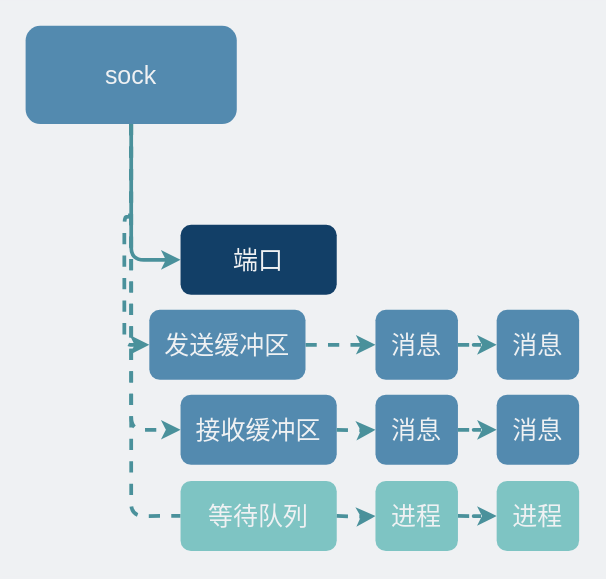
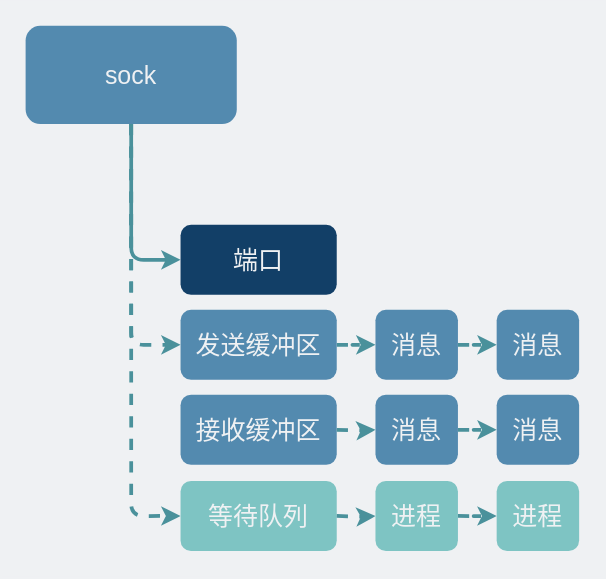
  <mxCell id="0" />
  <mxCell id="1" parent="0" />
  <mxCell id="2" style="edgeStyle=orthogonalEdgeStyle;rounded=1;orthogonalLoop=1;jettySize=auto;html=1;exitX=0.5;exitY=1;exitDx=0;exitDy=0;entryX=0;entryY=0.5;entryDx=0;entryDy=0;strokeColor=#4A919B;strokeWidth=3;dashed=0;" edge="1" parent="1" source="6" target="7"><mxGeometry relative="1" as="geometry" /></mxCell>
  <mxCell id="3" style="edgeStyle=orthogonalEdgeStyle;rounded=1;orthogonalLoop=1;jettySize=auto;html=1;exitX=0.5;exitY=1;exitDx=0;exitDy=0;entryX=0;entryY=0.5;entryDx=0;entryDy=0;strokeColor=#4A919B;strokeWidth=3;dashed=1;" edge="1" parent="1" source="6" target="9"><mxGeometry relative="1" as="geometry" /></mxCell>
- <mxCell id="4" style="edgeStyle=orthogonalEdgeStyle;rounded=1;orthogonalLoop=1;jettySize=auto;html=1;exitX=0.5;exitY=1;exitDx=0;exitDy=0;entryX=0;entryY=0.5;entryDx=0;entryDy=0;strokeColor=#4A919B;strokeWidth=3;dashed=1;" edge="1" parent="1" source="6" target="10"><mxGeometry relative="1" as="geometry" /></mxCell>
- <mxCell id="5" style="edgeStyle=orthogonalEdgeStyle;rounded=1;orthogonalLoop=1;jettySize=auto;html=1;exitX=0.5;exitY=1;exitDx=0;exitDy=0;entryX=0;entryY=0.5;entryDx=0;entryDy=0;strokeColor=#4A919B;strokeWidth=3;dashed=1;endArrow=none;" edge="1" parent="1" source="6" target="11"><mxGeometry relative="1" as="geometry" /></mxCell>
+ <mxCell id="5" style="edgeStyle=orthogonalEdgeStyle;rounded=1;orthogonalLoop=1;jettySize=auto;html=1;exitX=0.5;exitY=1;exitDx=0;exitDy=0;entryX=0;entryY=0.5;entryDx=0;entryDy=0;strokeColor=#4A919B;strokeWidth=3;dashed=1;" edge="1" parent="1" source="6" target="11"><mxGeometry relative="1" as="geometry" /></mxCell>
  <mxCell id="6" value="&lt;font style=&quot;font-size: 20px;&quot; color=&quot;#eff1f3&quot;&gt;sock&lt;/font&gt;" style="rounded=1;whiteSpace=wrap;html=1;fillColor=#538aaf;strokeColor=none;" parent="1" vertex="1"><mxGeometry x="20" y="20" width="169" height="78.5" as="geometry" /></mxCell>
  <mxCell id="7" value="&lt;span style=&quot;color: rgb(239, 241, 243); font-size: 20px;&quot;&gt;端口&lt;/span&gt;" style="rounded=1;whiteSpace=wrap;html=1;fillColor=#123f67;strokeColor=none;" vertex="1" parent="1"><mxGeometry x="144" y="179.25" width="125" height="56" as="geometry" /></mxCell>
  <mxCell id="8" style="edgeStyle=orthogonalEdgeStyle;rounded=1;orthogonalLoop=1;jettySize=auto;html=1;exitX=1;exitY=0.5;exitDx=0;exitDy=0;dashed=1;strokeColor=#4A919B;strokeWidth=3;" edge="1" parent="1" source="9" target="13"><mxGeometry relative="1" as="geometry" /></mxCell>
- <mxCell id="9" value="&lt;span style=&quot;color: rgb(239, 241, 243); font-size: 20px;&quot;&gt;发送缓冲区&lt;/span&gt;" style="rounded=1;whiteSpace=wrap;html=1;fillColor=#538AAF;strokeColor=none;" vertex="1" parent="1"><mxGeometry x="119" y="247.25" width="125" height="56" as="geometry" /></mxCell>
+ <mxCell id="9" value="&lt;span style=&quot;color: rgb(239, 241, 243); font-size: 20px;&quot;&gt;发送缓冲区&lt;/span&gt;" style="rounded=1;whiteSpace=wrap;html=1;fillColor=#538AAF;strokeColor=none;" vertex="1" parent="1"><mxGeometry x="144" y="247.25" width="125" height="56" as="geometry" /></mxCell>
  <mxCell id="10" value="&lt;span style=&quot;color: rgb(239, 241, 243); font-size: 20px;&quot;&gt;接收缓冲区&lt;/span&gt;" style="rounded=1;whiteSpace=wrap;html=1;fillColor=#538AAF;strokeColor=none;" vertex="1" parent="1"><mxGeometry x="144" y="315.25" width="125" height="56" as="geometry" /></mxCell>
  <mxCell id="11" value="&lt;font color=&quot;#eff1f3&quot;&gt;&lt;span style=&quot;font-size: 20px;&quot;&gt;等待队列&lt;/span&gt;&lt;/font&gt;" style="rounded=1;whiteSpace=wrap;html=1;fillColor=#7EC4C3;strokeColor=none;" vertex="1" parent="1"><mxGeometry x="144" y="384.25" width="125" height="56" as="geometry" /></mxCell>
  <mxCell id="12" style="edgeStyle=orthogonalEdgeStyle;rounded=1;orthogonalLoop=1;jettySize=auto;html=1;exitX=1;exitY=0.5;exitDx=0;exitDy=0;dashed=1;strokeColor=#4A919B;strokeWidth=3;" edge="1" parent="1" source="13" target="14"><mxGeometry relative="1" as="geometry" /></mxCell>
  <mxCell id="13" value="&lt;font color=&quot;#eff1f3&quot;&gt;&lt;span style=&quot;font-size: 20px;&quot;&gt;消息&lt;/span&gt;&lt;/font&gt;" style="rounded=1;whiteSpace=wrap;html=1;fillColor=#538AAF;strokeColor=none;" vertex="1" parent="1"><mxGeometry x="300" y="247.25" width="66" height="56" as="geometry" /></mxCell>
  <mxCell id="14" value="&lt;font color=&quot;#eff1f3&quot;&gt;&lt;span style=&quot;font-size: 20px;&quot;&gt;消息&lt;/span&gt;&lt;/font&gt;" style="rounded=1;whiteSpace=wrap;html=1;fillColor=#538AAF;strokeColor=none;" vertex="1" parent="1"><mxGeometry x="397" y="247.25" width="66" height="56" as="geometry" /></mxCell>
  <mxCell id="15" style="edgeStyle=orthogonalEdgeStyle;rounded=1;orthogonalLoop=1;jettySize=auto;html=1;exitX=1;exitY=0.5;exitDx=0;exitDy=0;dashed=1;strokeColor=#4A919B;strokeWidth=3;" edge="1" parent="1" target="17"><mxGeometry relative="1" as="geometry"><mxPoint x="269" y="343.25" as="sourcePoint" /></mxGeometry></mxCell>
  <mxCell id="16" style="edgeStyle=orthogonalEdgeStyle;rounded=1;orthogonalLoop=1;jettySize=auto;html=1;exitX=1;exitY=0.5;exitDx=0;exitDy=0;dashed=1;strokeColor=#4A919B;strokeWidth=3;" edge="1" parent="1" source="17" target="18"><mxGeometry relative="1" as="geometry" /></mxCell>
  <mxCell id="17" value="&lt;font color=&quot;#eff1f3&quot;&gt;&lt;span style=&quot;font-size: 20px;&quot;&gt;消息&lt;/span&gt;&lt;/font&gt;" style="rounded=1;whiteSpace=wrap;html=1;fillColor=#538AAF;strokeColor=none;" vertex="1" parent="1"><mxGeometry x="300" y="315.25" width="66" height="56" as="geometry" /></mxCell>
  <mxCell id="18" value="&lt;font color=&quot;#eff1f3&quot;&gt;&lt;span style=&quot;font-size: 20px;&quot;&gt;消息&lt;/span&gt;&lt;/font&gt;" style="rounded=1;whiteSpace=wrap;html=1;fillColor=#538AAF;strokeColor=none;" vertex="1" parent="1"><mxGeometry x="397" y="315.25" width="66" height="56" as="geometry" /></mxCell>
  <mxCell id="19" style="edgeStyle=orthogonalEdgeStyle;rounded=1;orthogonalLoop=1;jettySize=auto;html=1;exitX=1;exitY=0.5;exitDx=0;exitDy=0;dashed=1;strokeColor=#4A919B;strokeWidth=3;" edge="1" parent="1" target="21"><mxGeometry relative="1" as="geometry"><mxPoint x="269" y="412.25" as="sourcePoint" /></mxGeometry></mxCell>
  <mxCell id="20" style="edgeStyle=orthogonalEdgeStyle;rounded=1;orthogonalLoop=1;jettySize=auto;html=1;exitX=1;exitY=0.5;exitDx=0;exitDy=0;dashed=1;strokeColor=#4A919B;strokeWidth=3;" edge="1" parent="1" source="21" target="22"><mxGeometry relative="1" as="geometry" /></mxCell>
  <mxCell id="21" value="&lt;font color=&quot;#eff1f3&quot;&gt;&lt;span style=&quot;font-size: 20px;&quot;&gt;进程&lt;/span&gt;&lt;/font&gt;" style="rounded=1;whiteSpace=wrap;html=1;fillColor=#7EC4C3;strokeColor=none;" vertex="1" parent="1"><mxGeometry x="300" y="384.25" width="66" height="56" as="geometry" /></mxCell>
  <mxCell id="22" value="&lt;font color=&quot;#eff1f3&quot;&gt;&lt;span style=&quot;font-size: 20px;&quot;&gt;进程&lt;/span&gt;&lt;/font&gt;" style="rounded=1;whiteSpace=wrap;html=1;fillColor=#7EC4C3;strokeColor=none;" vertex="1" parent="1"><mxGeometry x="397" y="384.25" width="66" height="56" as="geometry" /></mxCell>
